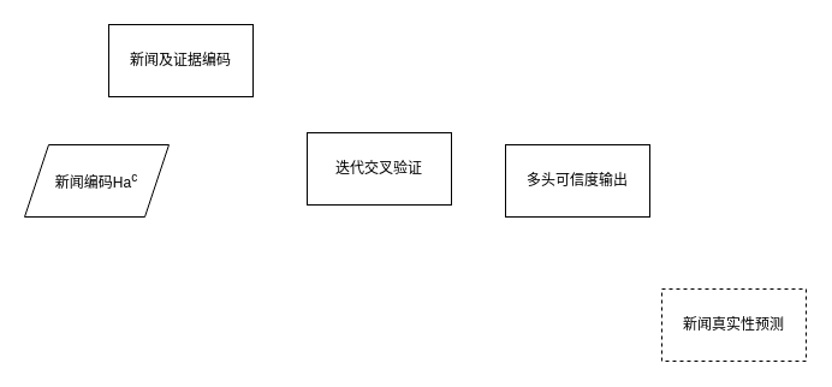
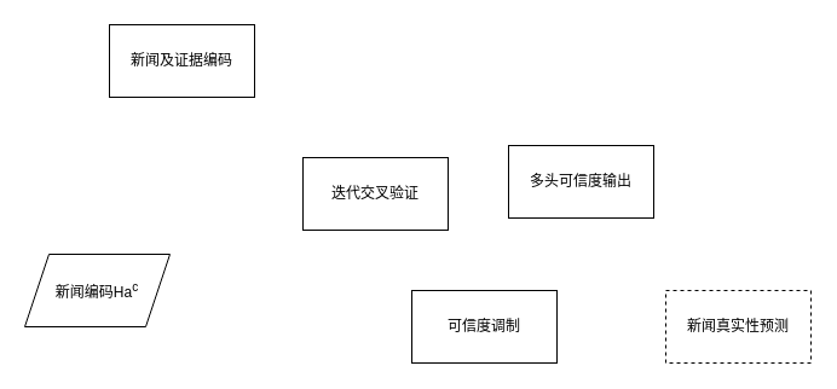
  <mxCell id="0" />
  <mxCell id="1" parent="0" />
  <mxCell id="2" value="新闻及证据编码" style="rounded=0;whiteSpace=wrap;html=1;" vertex="1" parent="1"><mxGeometry x="90" y="20" width="120" height="60" as="geometry" /></mxCell>
- <mxCell id="3" value="迭代交叉验证" style="rounded=0;whiteSpace=wrap;html=1;" vertex="1" parent="1"><mxGeometry x="255" y="110" width="120" height="60" as="geometry" /></mxCell>
+ <mxCell id="3" value="迭代交叉验证" style="rounded=0;whiteSpace=wrap;html=1;" vertex="1" parent="1"><mxGeometry x="250" y="130" width="120" height="60" as="geometry" /></mxCell>
  <mxCell id="4" value="多头可信度输出" style="rounded=0;whiteSpace=wrap;html=1;" vertex="1" parent="1"><mxGeometry x="420" y="120" width="120" height="60" as="geometry" /></mxCell>
+ <mxCell id="5" value="可信度调制" style="rounded=0;whiteSpace=wrap;html=1;" vertex="1" parent="1"><mxGeometry x="340" y="240" width="120" height="60" as="geometry" /></mxCell>
  <mxCell id="6" value="新闻真实性预测" style="rounded=0;whiteSpace=wrap;html=1;dashed=1;" vertex="1" parent="1"><mxGeometry x="550" y="240" width="120" height="60" as="geometry" /></mxCell>
- <mxCell id="7" value="新闻编码Ha&lt;sup&gt;c&lt;/sup&gt;" style="shape=parallelogram;perimeter=parallelogramPerimeter;whiteSpace=wrap;html=1;fixedSize=1;" vertex="1" parent="1"><mxGeometry x="20" y="120" width="120" height="60" as="geometry" /></mxCell>
+ <mxCell id="7" value="新闻编码Ha&lt;sup&gt;c&lt;/sup&gt;" style="shape=parallelogram;perimeter=parallelogramPerimeter;whiteSpace=wrap;html=1;fixedSize=1;" vertex="1" parent="1"><mxGeometry x="20" y="210" width="120" height="60" as="geometry" /></mxCell>
